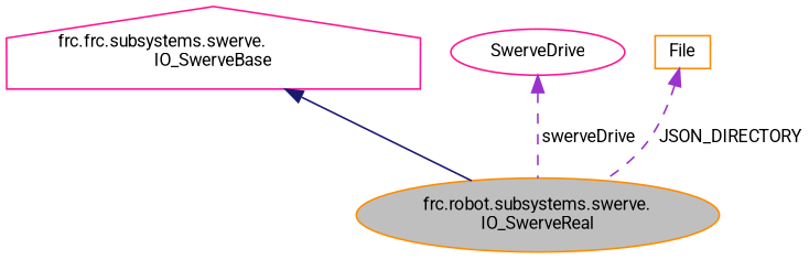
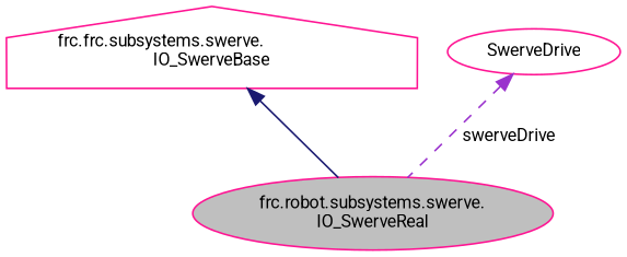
  digraph {
    fontname=Roboto
    node [color=darkorange fillcolor=white fontname=Roboto fontsize=10 shape=ellipse style=filled]
    edge [color=darkorchid3 dir=back fontname=Roboto fontsize=10 labelfontname=Helvetica labelfontsize=10 style=dashed]
-   n1 [fillcolor=grey75 fontcolor=black height=0.2 label="frc.robot.subsystems.swerve.\lIO_SwerveReal" width=0.4]
+   n1 [color=deeppink fillcolor=grey75 fontcolor=black height=0.2 label="frc.robot.subsystems.swerve.\lIO_SwerveReal" width=0.4]
    n2 [color=deeppink height=0.2 label="frc.frc.subsystems.swerve.\lIO_SwerveBase" shape=house width=0.4]
    n3 [color=deeppink height=0.2 label=SwerveDrive width=0.4]
-   n4 [height=0.2 label=File shape=box width=0.4]
    n2 -> n1 [color=midnightblue style=solid]
    n3 -> n1 [label=" swerveDrive"]
-   n4 -> n1 [label=" JSON_DIRECTORY"]
  }
